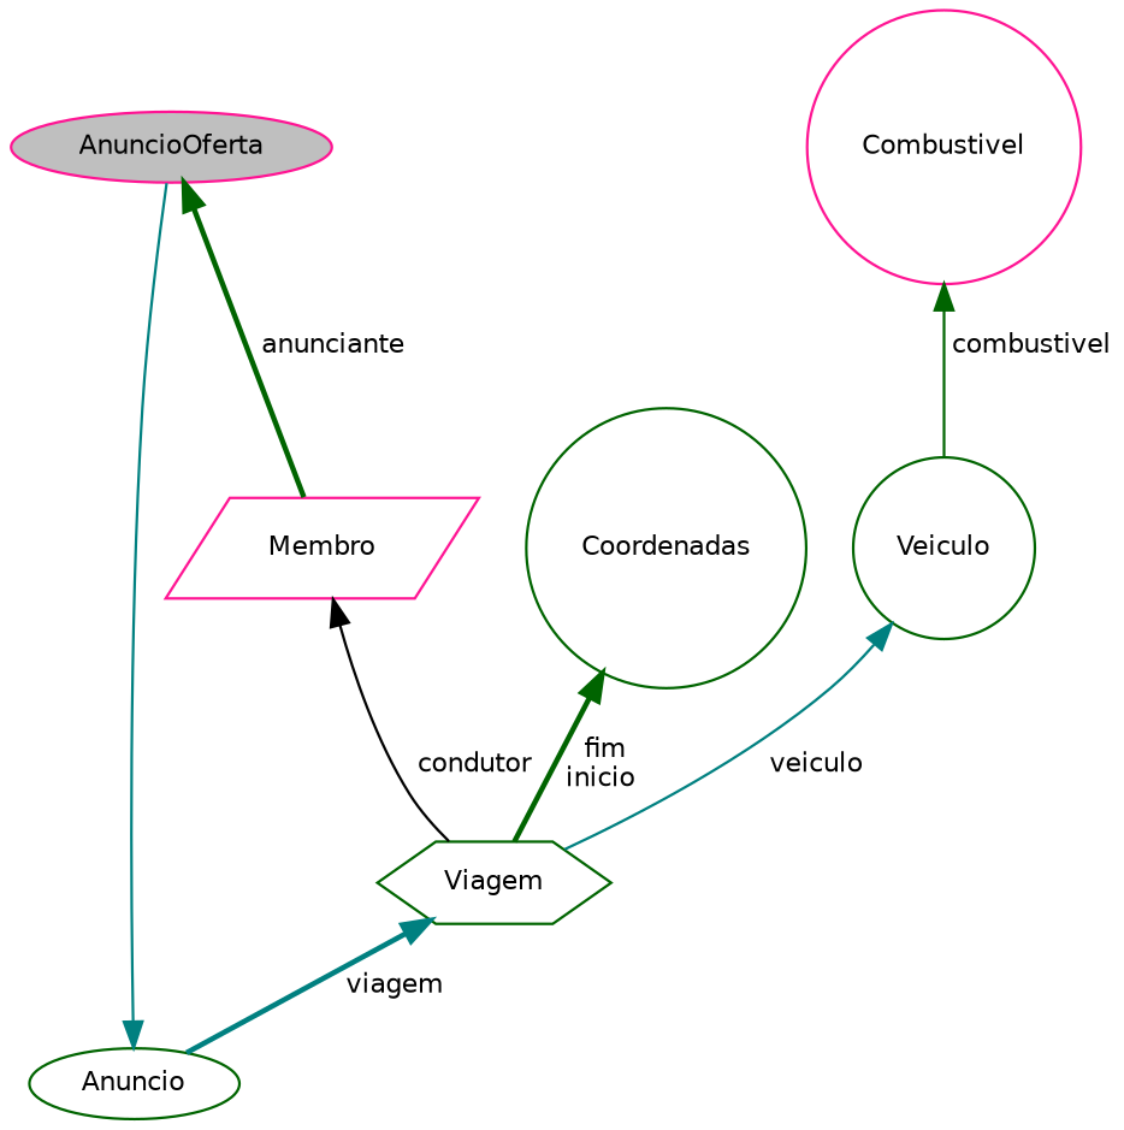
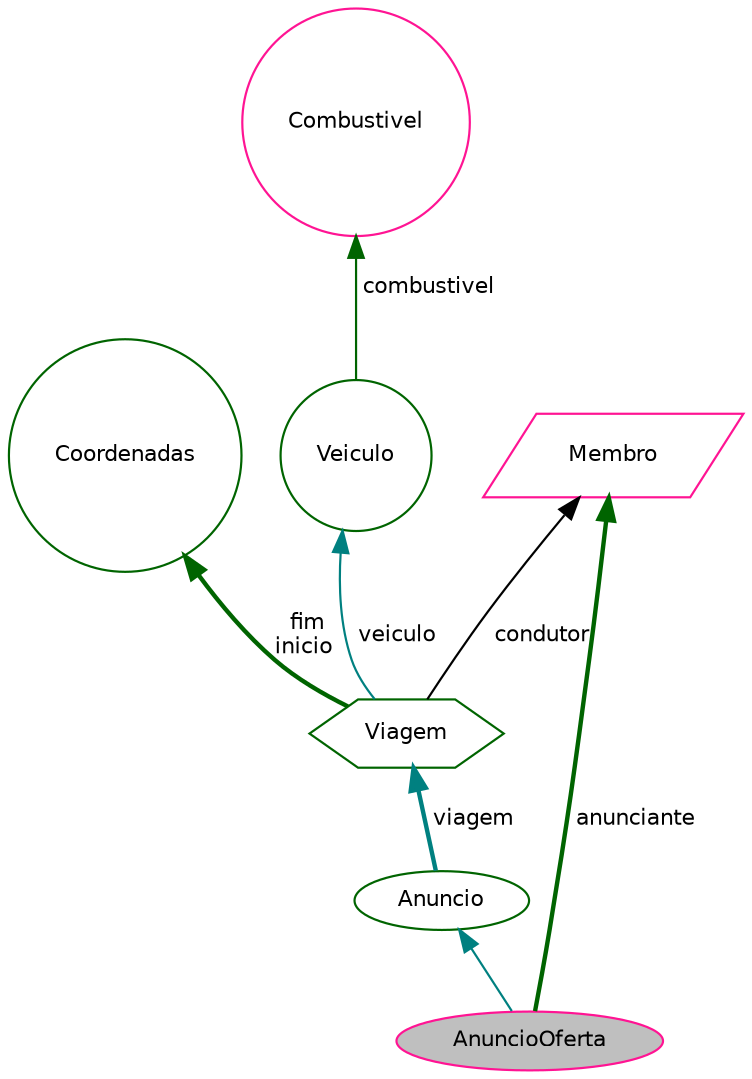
  digraph {
    node [color=darkgreen fillcolor=white fontname=Helvetica fontsize=10 shape=circle style=filled]
    edge [color=teal dir=back fontname=Helvetica fontsize=10 labelfontname=Helvetica labelfontsize=10 style=solid]
    n1 [color=deeppink fillcolor=grey75 fontcolor=black height=0.2 label=AnuncioOferta shape=ellipse width=0.4]
    n2 [height=0.2 label=Anuncio shape=ellipse width=0.4]
    n3 [height=0.2 label=Viagem shape=hexagon width=0.4]
    n4 [height=0.2 label=Coordenadas width=0.4]
    n5 [height=0.2 label=Veiculo width=0.4]
    n6 [color=deeppink height=0.2 label=Combustivel width=0.4]
    n7 [color=deeppink height=0.2 label=Membro shape=parallelogram width=0.4]
    n2 -> n1
    n3 -> n2 [label=" viagem" style=bold]
    n4 -> n3 [color=darkgreen label=" fim\ninicio" style=bold]
    n5 -> n3 [label=" veiculo"]
    n6 -> n5 [color=darkgreen label=" combustivel"]
-   n1 -> n7 [color=darkgreen label=" anunciante" style=bold]
+   n7 -> n1 [color=darkgreen label=" anunciante" style=bold]
    n7 -> n3 [color=black label=" condutor"]
  }
